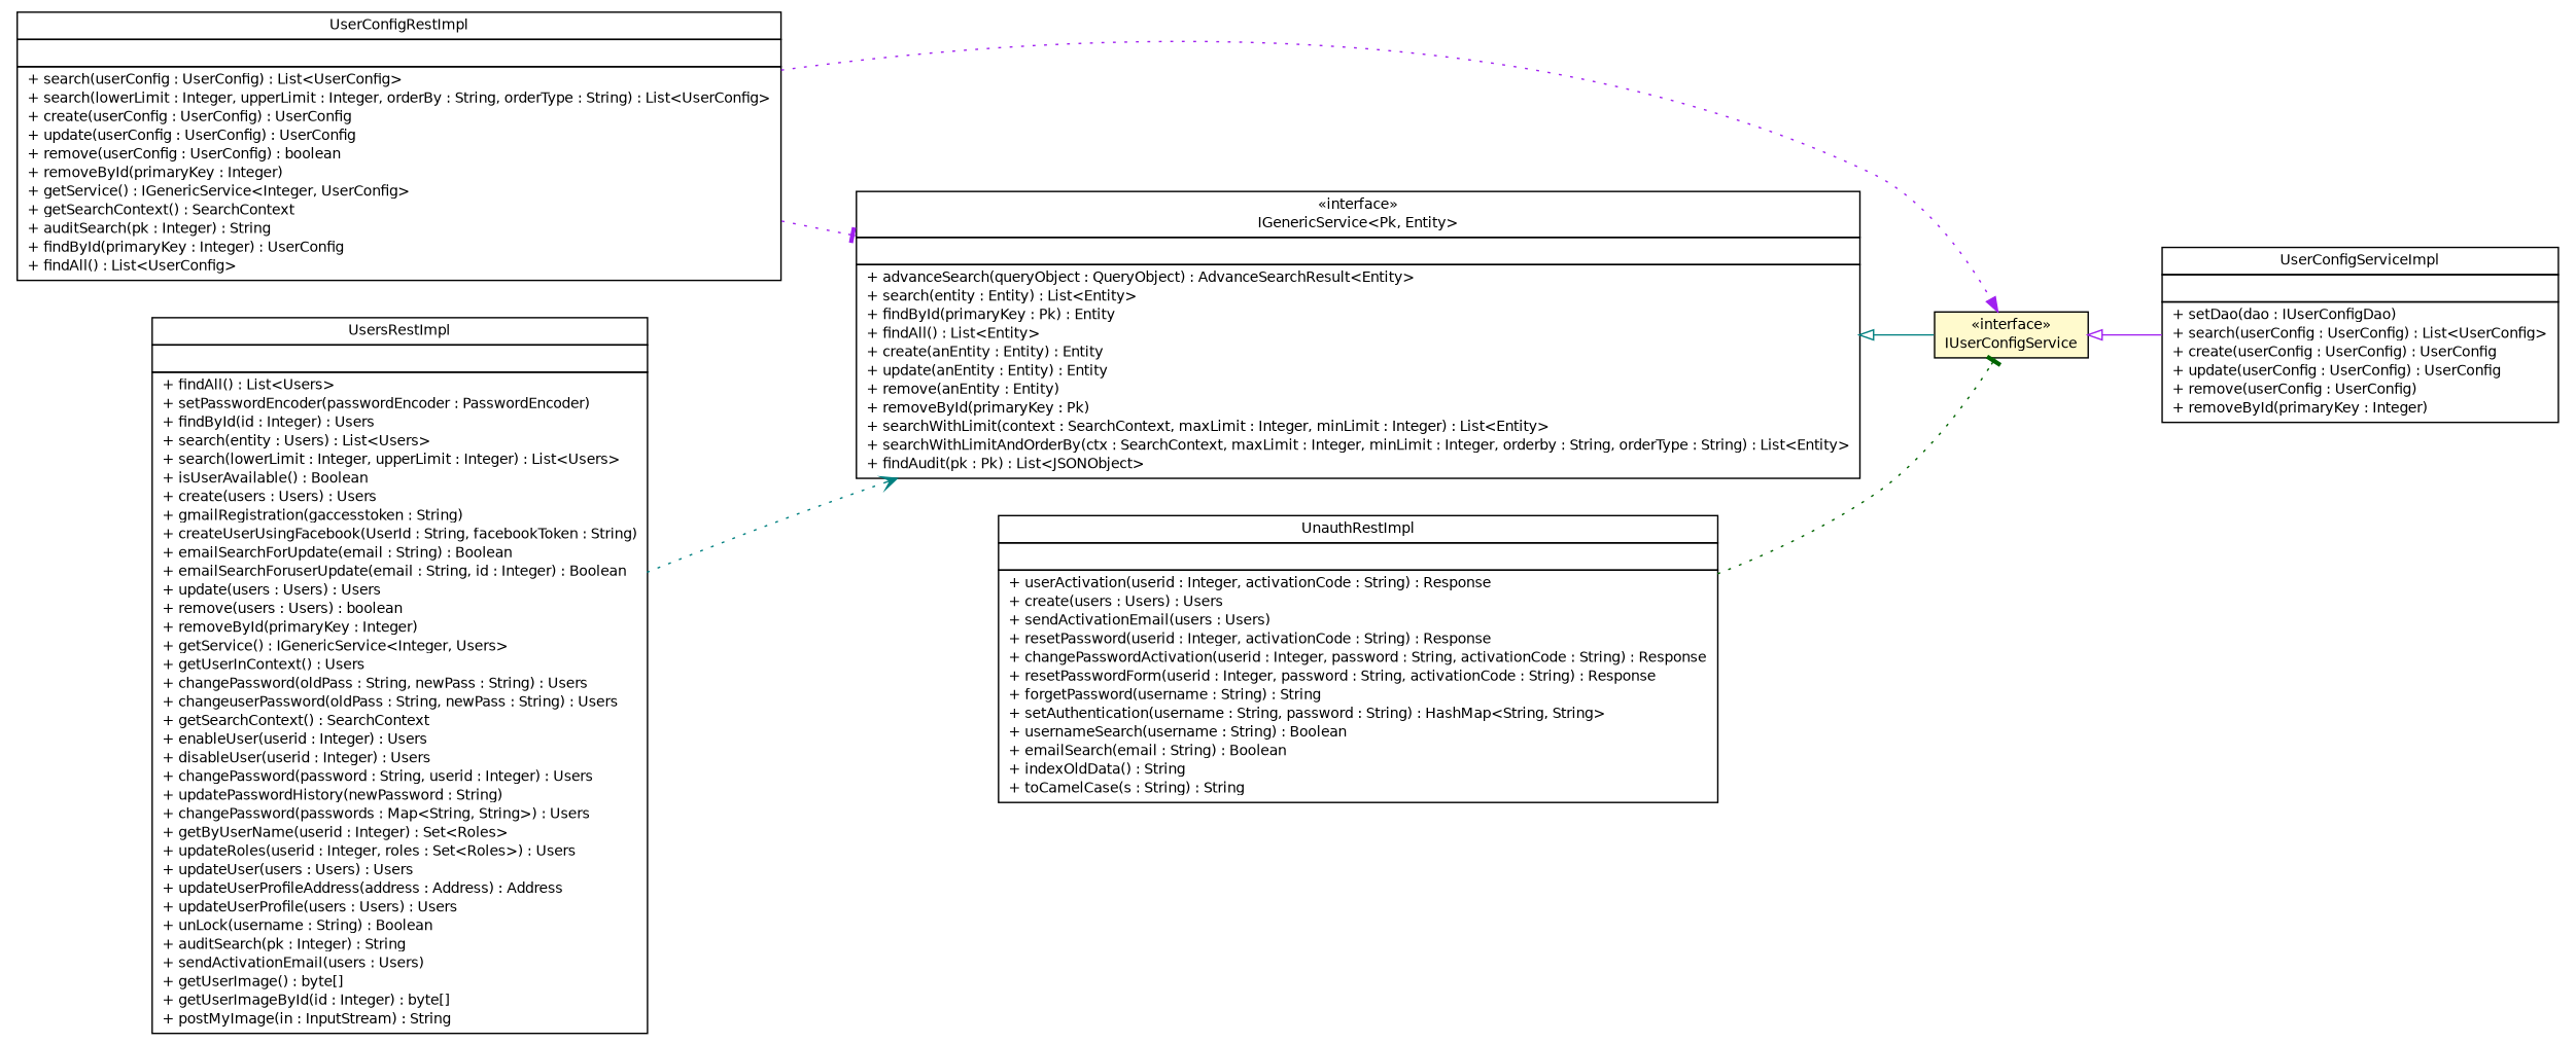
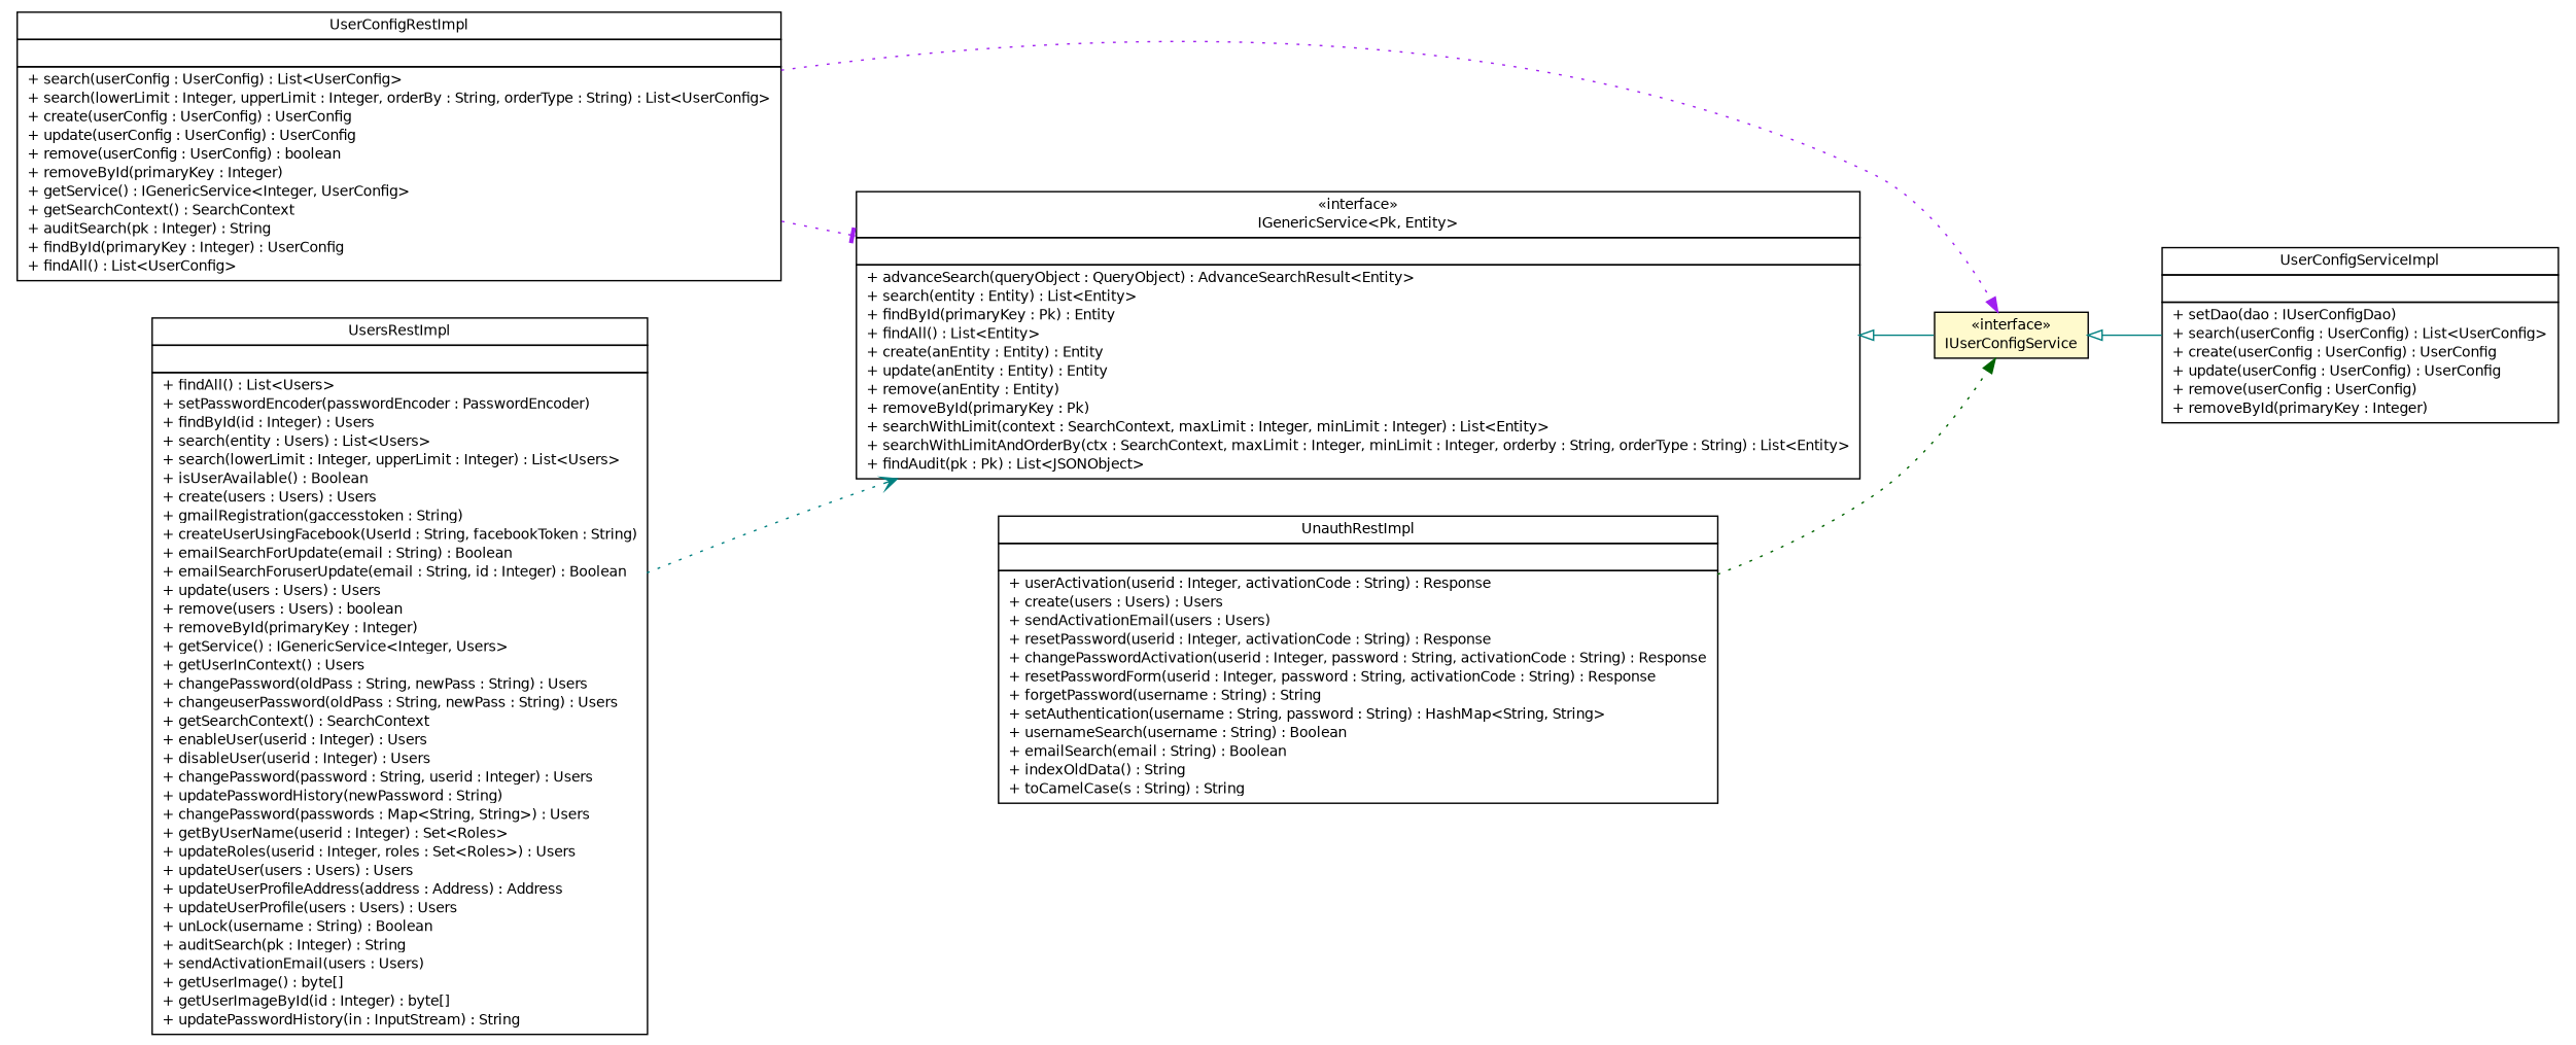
  digraph {
    nodesep=0.25
    rankdir=LR
    ranksep=0.5
    node [fontcolor=black fontname=Helvetica fontsize=10.0 shape=plaintext]
    edge [color=purple fontname=Helvetica fontsize=10.0 headport=p labelfontname=Helvetica labelfontsize=10 style=dotted tailport=p fontcolor=black]
    n1 [label=<<table title="com.inn.headstartdemo.service.IUserConfigService" border="0" cellborder="1" cellspacing="0" cellpadding="2" port="p" bgcolor="lemonChiffon" href="./IUserConfigService.html"> 		<tr><td><table border="0" cellspacing="0" cellpadding="1"> <tr><td align="center" balign="center"> &#171;interface&#187; </td></tr> <tr><td align="center" balign="center"> IUserConfigService </td></tr> 		</table></td></tr> 		</table>>]
    n2 [label=<<table title="com.inn.headstartdemo.service.impl.UserConfigServiceImpl" border="0" cellborder="1" cellspacing="0" cellpadding="2" port="p" href="./impl/UserConfigServiceImpl.html"> 		<tr><td><table border="0" cellspacing="0" cellpadding="1"> <tr><td align="center" balign="center"> UserConfigServiceImpl </td></tr> 		</table></td></tr> 		<tr><td><table border="0" cellspacing="0" cellpadding="1"> <tr><td align="left" balign="left">  </td></tr> 		</table></td></tr> 		<tr><td><table border="0" cellspacing="0" cellpadding="1"> <tr><td align="left" balign="left"> + setDao(dao : IUserConfigDao) </td></tr> <tr><td align="left" balign="left"> + search(userConfig : UserConfig) : List&lt;UserConfig&gt; </td></tr> <tr><td align="left" balign="left"> + create(userConfig : UserConfig) : UserConfig </td></tr> <tr><td align="left" balign="left"> + update(userConfig : UserConfig) : UserConfig </td></tr> <tr><td align="left" balign="left"> + remove(userConfig : UserConfig) </td></tr> <tr><td align="left" balign="left"> + removeById(primaryKey : Integer) </td></tr> 		</table></td></tr> 		</table>>]
    n3 [label=<<table title="com.inn.headstartdemo.service.generic.IGenericService" border="0" cellborder="1" cellspacing="0" cellpadding="2" port="p" href="./generic/IGenericService.html"> 		<tr><td><table border="0" cellspacing="0" cellpadding="1"> <tr><td align="center" balign="center"> &#171;interface&#187; </td></tr> <tr><td align="center" balign="center"> IGenericService&lt;Pk, Entity&gt; </td></tr> 		</table></td></tr> 		<tr><td><table border="0" cellspacing="0" cellpadding="1"> <tr><td align="left" balign="left">  </td></tr> 		</table></td></tr> 		<tr><td><table border="0" cellspacing="0" cellpadding="1"> <tr><td align="left" balign="left"> + advanceSearch(queryObject : QueryObject) : AdvanceSearchResult&lt;Entity&gt; </td></tr> <tr><td align="left" balign="left"> + search(entity : Entity) : List&lt;Entity&gt; </td></tr> <tr><td align="left" balign="left"> + findById(primaryKey : Pk) : Entity </td></tr> <tr><td align="left" balign="left"> + findAll() : List&lt;Entity&gt; </td></tr> <tr><td align="left" balign="left"> + create(anEntity : Entity) : Entity </td></tr> <tr><td align="left" balign="left"> + update(anEntity : Entity) : Entity </td></tr> <tr><td align="left" balign="left"> + remove(anEntity : Entity) </td></tr> <tr><td align="left" balign="left"> + removeById(primaryKey : Pk) </td></tr> <tr><td align="left" balign="left"> + searchWithLimit(context : SearchContext, maxLimit : Integer, minLimit : Integer) : List&lt;Entity&gt; </td></tr> <tr><td align="left" balign="left"> + searchWithLimitAndOrderBy(ctx : SearchContext, maxLimit : Integer, minLimit : Integer, orderby : String, orderType : String) : List&lt;Entity&gt; </td></tr> <tr><td align="left" balign="left"> + findAudit(pk : Pk) : List&lt;JSONObject&gt; </td></tr> 		</table></td></tr> 		</table>>]
    n4 [label=<<table title="com.inn.headstartdemo.rest.impl.UserConfigRestImpl" border="0" cellborder="1" cellspacing="0" cellpadding="2" port="p" href="../rest/impl/UserConfigRestImpl.html"> 		<tr><td><table border="0" cellspacing="0" cellpadding="1"> <tr><td align="center" balign="center"> UserConfigRestImpl </td></tr> 		</table></td></tr> 		<tr><td><table border="0" cellspacing="0" cellpadding="1"> <tr><td align="left" balign="left">  </td></tr> 		</table></td></tr> 		<tr><td><table border="0" cellspacing="0" cellpadding="1"> <tr><td align="left" balign="left"> + search(userConfig : UserConfig) : List&lt;UserConfig&gt; </td></tr> <tr><td align="left" balign="left"> + search(lowerLimit : Integer, upperLimit : Integer, orderBy : String, orderType : String) : List&lt;UserConfig&gt; </td></tr> <tr><td align="left" balign="left"> + create(userConfig : UserConfig) : UserConfig </td></tr> <tr><td align="left" balign="left"> + update(userConfig : UserConfig) : UserConfig </td></tr> <tr><td align="left" balign="left"> + remove(userConfig : UserConfig) : boolean </td></tr> <tr><td align="left" balign="left"> + removeById(primaryKey : Integer) </td></tr> <tr><td align="left" balign="left"> + getService() : IGenericService&lt;Integer, UserConfig&gt; </td></tr> <tr><td align="left" balign="left"> + getSearchContext() : SearchContext </td></tr> <tr><td align="left" balign="left"> + auditSearch(pk : Integer) : String </td></tr> <tr><td align="left" balign="left"> + findById(primaryKey : Integer) : UserConfig </td></tr> <tr><td align="left" balign="left"> + findAll() : List&lt;UserConfig&gt; </td></tr> 		</table></td></tr> 		</table>>]
-   n5 [label=<<table title="com.inn.headstartdemo.rest.impl.UsersRestImpl" border="0" cellborder="1" cellspacing="0" cellpadding="2" port="p" href="../rest/impl/UsersRestImpl.html"> 		<tr><td><table border="0" cellspacing="0" cellpadding="1"> <tr><td align="center" balign="center"> UsersRestImpl </td></tr> 		</table></td></tr> 		<tr><td><table border="0" cellspacing="0" cellpadding="1"> <tr><td align="left" balign="left">  </td></tr> 		</table></td></tr> 		<tr><td><table border="0" cellspacing="0" cellpadding="1"> <tr><td align="left" balign="left"> + findAll() : List&lt;Users&gt; </td></tr> <tr><td align="left" balign="left"> + setPasswordEncoder(passwordEncoder : PasswordEncoder) </td></tr> <tr><td align="left" balign="left"> + findById(id : Integer) : Users </td></tr> <tr><td align="left" balign="left"> + search(entity : Users) : List&lt;Users&gt; </td></tr> <tr><td align="left" balign="left"> + search(lowerLimit : Integer, upperLimit : Integer) : List&lt;Users&gt; </td></tr> <tr><td align="left" balign="left"> + isUserAvailable() : Boolean </td></tr> <tr><td align="left" balign="left"> + create(users : Users) : Users </td></tr> <tr><td align="left" balign="left"> + gmailRegistration(gaccesstoken : String) </td></tr> <tr><td align="left" balign="left"> + createUserUsingFacebook(UserId : String, facebookToken : String) </td></tr> <tr><td align="left" balign="left"> + emailSearchForUpdate(email : String) : Boolean </td></tr> <tr><td align="left" balign="left"> + emailSearchForuserUpdate(email : String, id : Integer) : Boolean </td></tr> <tr><td align="left" balign="left"> + update(users : Users) : Users </td></tr> <tr><td align="left" balign="left"> + remove(users : Users) : boolean </td></tr> <tr><td align="left" balign="left"> + removeById(primaryKey : Integer) </td></tr> <tr><td align="left" balign="left"> + getService() : IGenericService&lt;Integer, Users&gt; </td></tr> <tr><td align="left" balign="left"> + getUserInContext() : Users </td></tr> <tr><td align="left" balign="left"> + changePassword(oldPass : String, newPass : String) : Users </td></tr> <tr><td align="left" balign="left"> + changeuserPassword(oldPass : String, newPass : String) : Users </td></tr> <tr><td align="left" balign="left"> + getSearchContext() : SearchContext </td></tr> <tr><td align="left" balign="left"> + enableUser(userid : Integer) : Users </td></tr> <tr><td align="left" balign="left"> + disableUser(userid : Integer) : Users </td></tr> <tr><td align="left" balign="left"> + changePassword(password : String, userid : Integer) : Users </td></tr> <tr><td align="left" balign="left"> + updatePasswordHistory(newPassword : String) </td></tr> <tr><td align="left" balign="left"> + changePassword(passwords : Map&lt;String, String&gt;) : Users </td></tr> <tr><td align="left" balign="left"> + getByUserName(userid : Integer) : Set&lt;Roles&gt; </td></tr> <tr><td align="left" balign="left"> + updateRoles(userid : Integer, roles : Set&lt;Roles&gt;) : Users </td></tr> <tr><td align="left" balign="left"> + updateUser(users : Users) : Users </td></tr> <tr><td align="left" balign="left"> + updateUserProfileAddress(address : Address) : Address </td></tr> <tr><td align="left" balign="left"> + updateUserProfile(users : Users) : Users </td></tr> <tr><td align="left" balign="left"> + unLock(username : String) : Boolean </td></tr> <tr><td align="left" balign="left"> + auditSearch(pk : Integer) : String </td></tr> <tr><td align="left" balign="left"> + sendActivationEmail(users : Users) </td></tr> <tr><td align="left" balign="left"> + getUserImage() : byte[] </td></tr> <tr><td align="left" balign="left"> + getUserImageById(id : Integer) : byte[] </td></tr> <tr><td align="left" balign="left"> + postMyImage(in : InputStream) : String </td></tr> 		</table></td></tr> 		</table>>]
+   n5 [label=<<table title="com.inn.headstartdemo.rest.impl.UsersRestImpl" border="0" cellborder="1" cellspacing="0" cellpadding="2" port="p" href="../rest/impl/UsersRestImpl.html"> 		<tr><td><table border="0" cellspacing="0" cellpadding="1"> <tr><td align="center" balign="center"> UsersRestImpl </td></tr> 		</table></td></tr> 		<tr><td><table border="0" cellspacing="0" cellpadding="1"> <tr><td align="left" balign="left">  </td></tr> 		</table></td></tr> 		<tr><td><table border="0" cellspacing="0" cellpadding="1"> <tr><td align="left" balign="left"> + findAll() : List&lt;Users&gt; </td></tr> <tr><td align="left" balign="left"> + setPasswordEncoder(passwordEncoder : PasswordEncoder) </td></tr> <tr><td align="left" balign="left"> + findById(id : Integer) : Users </td></tr> <tr><td align="left" balign="left"> + search(entity : Users) : List&lt;Users&gt; </td></tr> <tr><td align="left" balign="left"> + search(lowerLimit : Integer, upperLimit : Integer) : List&lt;Users&gt; </td></tr> <tr><td align="left" balign="left"> + isUserAvailable() : Boolean </td></tr> <tr><td align="left" balign="left"> + create(users : Users) : Users </td></tr> <tr><td align="left" balign="left"> + gmailRegistration(gaccesstoken : String) </td></tr> <tr><td align="left" balign="left"> + createUserUsingFacebook(UserId : String, facebookToken : String) </td></tr> <tr><td align="left" balign="left"> + emailSearchForUpdate(email : String) : Boolean </td></tr> <tr><td align="left" balign="left"> + emailSearchForuserUpdate(email : String, id : Integer) : Boolean </td></tr> <tr><td align="left" balign="left"> + update(users : Users) : Users </td></tr> <tr><td align="left" balign="left"> + remove(users : Users) : boolean </td></tr> <tr><td align="left" balign="left"> + removeById(primaryKey : Integer) </td></tr> <tr><td align="left" balign="left"> + getService() : IGenericService&lt;Integer, Users&gt; </td></tr> <tr><td align="left" balign="left"> + getUserInContext() : Users </td></tr> <tr><td align="left" balign="left"> + changePassword(oldPass : String, newPass : String) : Users </td></tr> <tr><td align="left" balign="left"> + changeuserPassword(oldPass : String, newPass : String) : Users </td></tr> <tr><td align="left" balign="left"> + getSearchContext() : SearchContext </td></tr> <tr><td align="left" balign="left"> + enableUser(userid : Integer) : Users </td></tr> <tr><td align="left" balign="left"> + disableUser(userid : Integer) : Users </td></tr> <tr><td align="left" balign="left"> + changePassword(password : String, userid : Integer) : Users </td></tr> <tr><td align="left" balign="left"> + updatePasswordHistory(newPassword : String) </td></tr> <tr><td align="left" balign="left"> + changePassword(passwords : Map&lt;String, String&gt;) : Users </td></tr> <tr><td align="left" balign="left"> + getByUserName(userid : Integer) : Set&lt;Roles&gt; </td></tr> <tr><td align="left" balign="left"> + updateRoles(userid : Integer, roles : Set&lt;Roles&gt;) : Users </td></tr> <tr><td align="left" balign="left"> + updateUser(users : Users) : Users </td></tr> <tr><td align="left" balign="left"> + updateUserProfileAddress(address : Address) : Address </td></tr> <tr><td align="left" balign="left"> + updateUserProfile(users : Users) : Users </td></tr> <tr><td align="left" balign="left"> + unLock(username : String) : Boolean </td></tr> <tr><td align="left" balign="left"> + auditSearch(pk : Integer) : String </td></tr> <tr><td align="left" balign="left"> + sendActivationEmail(users : Users) </td></tr> <tr><td align="left" balign="left"> + getUserImage() : byte[] </td></tr> <tr><td align="left" balign="left"> + getUserImageById(id : Integer) : byte[] </td></tr> <tr><td align="left" balign="left"> + updatePasswordHistory(in : InputStream) : String </td></tr> 		</table></td></tr> 		</table>>]
    n6 [label=<<table title="com.inn.headstartdemo.rest.impl.UnauthRestImpl" border="0" cellborder="1" cellspacing="0" cellpadding="2" port="p" href="../rest/impl/UnauthRestImpl.html"> 		<tr><td><table border="0" cellspacing="0" cellpadding="1"> <tr><td align="center" balign="center"> UnauthRestImpl </td></tr> 		</table></td></tr> 		<tr><td><table border="0" cellspacing="0" cellpadding="1"> <tr><td align="left" balign="left">  </td></tr> 		</table></td></tr> 		<tr><td><table border="0" cellspacing="0" cellpadding="1"> <tr><td align="left" balign="left"> + userActivation(userid : Integer, activationCode : String) : Response </td></tr> <tr><td align="left" balign="left"> + create(users : Users) : Users </td></tr> <tr><td align="left" balign="left"> + sendActivationEmail(users : Users) </td></tr> <tr><td align="left" balign="left"> + resetPassword(userid : Integer, activationCode : String) : Response </td></tr> <tr><td align="left" balign="left"> + changePasswordActivation(userid : Integer, password : String, activationCode : String) : Response </td></tr> <tr><td align="left" balign="left"> + resetPasswordForm(userid : Integer, password : String, activationCode : String) : Response </td></tr> <tr><td align="left" balign="left"> + forgetPassword(username : String) : String </td></tr> <tr><td align="left" balign="left"> + setAuthentication(username : String, password : String) : HashMap&lt;String, String&gt; </td></tr> <tr><td align="left" balign="left"> + usernameSearch(username : String) : Boolean </td></tr> <tr><td align="left" balign="left"> + emailSearch(email : String) : Boolean </td></tr> <tr><td align="left" balign="left"> + indexOldData() : String </td></tr> <tr><td align="left" balign="left"> + toCamelCase(s : String) : String </td></tr> 		</table></td></tr> 		</table>>]
-   n1 -> n2 [arrowtail=empty dir=back fontsize=10 style=solid fontcolor=""]
+   n1 -> n2 [arrowtail=empty color=teal dir=back fontsize=10 style=solid fontcolor=""]
    n3 -> n1 [arrowtail=empty color=teal dir=back fontsize=10 style=solid fontcolor=""]
    n4 -> n1 [arrowhead=normal]
    n4 -> n3 [arrowhead=tee]
    n5 -> n3 [arrowhead=vee color=teal]
-   n6 -> n1 [arrowhead=tee color=darkgreen]
+   n6 -> n1 [arrowhead=normal color=darkgreen]
  }
